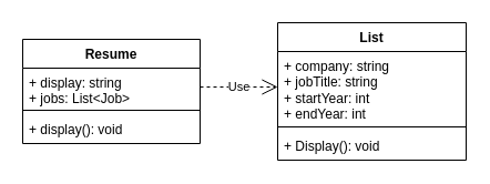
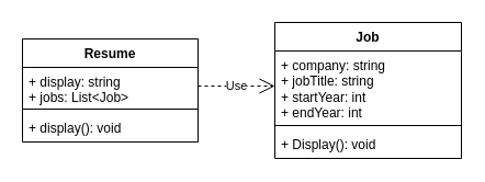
  <mxCell id="0" />
  <mxCell id="1" parent="0" />
- <mxCell id="2" value="List" style="swimlane;fontStyle=1;align=center;verticalAlign=top;childLayout=stackLayout;horizontal=1;startSize=26;horizontalStack=0;resizeParent=1;resizeParentMax=0;resizeLast=0;collapsible=1;marginBottom=0;whiteSpace=wrap;html=1;" parent="1" vertex="1"><mxGeometry x="250" y="20" width="170" height="124" as="geometry"><mxRectangle x="160" y="200" width="60" height="30" as="alternateBounds" /></mxGeometry></mxCell>
+ <mxCell id="2" value="Job" style="swimlane;fontStyle=1;align=center;verticalAlign=top;childLayout=stackLayout;horizontal=1;startSize=26;horizontalStack=0;resizeParent=1;resizeParentMax=0;resizeLast=0;collapsible=1;marginBottom=0;whiteSpace=wrap;html=1;" parent="1" vertex="1"><mxGeometry x="250" y="20" width="170" height="124" as="geometry"><mxRectangle x="160" y="200" width="60" height="30" as="alternateBounds" /></mxGeometry></mxCell>
  <mxCell id="3" value="+ company: string&lt;div&gt;+ jobTitle: string&lt;/div&gt;&lt;div&gt;+ startYear: int&lt;/div&gt;&lt;div&gt;+ endYear: int&lt;/div&gt;" style="text;strokeColor=none;fillColor=none;align=left;verticalAlign=top;spacingLeft=4;spacingRight=4;overflow=hidden;rotatable=0;points=[[0,0.5],[1,0.5]];portConstraint=eastwest;whiteSpace=wrap;html=1;" parent="2" vertex="1"><mxGeometry y="26" width="170" height="64" as="geometry" /></mxCell>
  <mxCell id="4" value="" style="line;strokeWidth=1;fillColor=none;align=left;verticalAlign=middle;spacingTop=-1;spacingLeft=3;spacingRight=3;rotatable=0;labelPosition=right;points=[];portConstraint=eastwest;strokeColor=inherit;" parent="2" vertex="1"><mxGeometry y="90" width="170" height="8" as="geometry" /></mxCell>
  <mxCell id="5" value="+ Display(): void" style="text;strokeColor=none;fillColor=none;align=left;verticalAlign=top;spacingLeft=4;spacingRight=4;overflow=hidden;rotatable=0;points=[[0,0.5],[1,0.5]];portConstraint=eastwest;whiteSpace=wrap;html=1;" parent="2" vertex="1"><mxGeometry y="98" width="170" height="26" as="geometry" /></mxCell>
  <mxCell id="6" value="Resume" style="swimlane;fontStyle=1;align=center;verticalAlign=top;childLayout=stackLayout;horizontal=1;startSize=26;horizontalStack=0;resizeParent=1;resizeParentMax=0;resizeLast=0;collapsible=1;marginBottom=0;whiteSpace=wrap;html=1;" parent="1" vertex="1"><mxGeometry x="20" y="35" width="160" height="94" as="geometry"><mxRectangle x="160" y="270" width="90" height="30" as="alternateBounds" /></mxGeometry></mxCell>
  <mxCell id="7" value="+ display: string&lt;div&gt;+ jobs: List&amp;lt;Job&amp;gt;&lt;/div&gt;" style="text;strokeColor=none;fillColor=none;align=left;verticalAlign=top;spacingLeft=4;spacingRight=4;overflow=hidden;rotatable=0;points=[[0,0.5],[1,0.5]];portConstraint=eastwest;whiteSpace=wrap;html=1;" parent="6" vertex="1"><mxGeometry y="26" width="160" height="34" as="geometry" /></mxCell>
  <mxCell id="8" value="" style="line;strokeWidth=1;fillColor=none;align=left;verticalAlign=middle;spacingTop=-1;spacingLeft=3;spacingRight=3;rotatable=0;labelPosition=right;points=[];portConstraint=eastwest;strokeColor=inherit;" parent="6" vertex="1"><mxGeometry y="60" width="160" height="8" as="geometry" /></mxCell>
  <mxCell id="9" value="+ display(): void" style="text;strokeColor=none;fillColor=none;align=left;verticalAlign=top;spacingLeft=4;spacingRight=4;overflow=hidden;rotatable=0;points=[[0,0.5],[1,0.5]];portConstraint=eastwest;whiteSpace=wrap;html=1;" parent="6" vertex="1"><mxGeometry y="68" width="160" height="26" as="geometry" /></mxCell>
  <mxCell id="10" value="Use" style="endArrow=open;endSize=12;dashed=1;html=1;rounded=0;entryX=0;entryY=0.5;entryDx=0;entryDy=0;exitX=1;exitY=0.5;exitDx=0;exitDy=0;" parent="1" source="7" target="3" edge="1"><mxGeometry width="160" relative="1" as="geometry"><mxPoint x="160" y="75" as="sourcePoint" /><mxPoint x="320" y="107" as="targetPoint" /></mxGeometry></mxCell>
